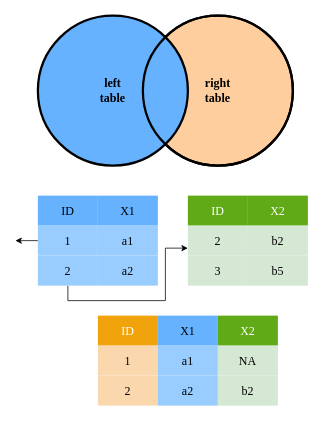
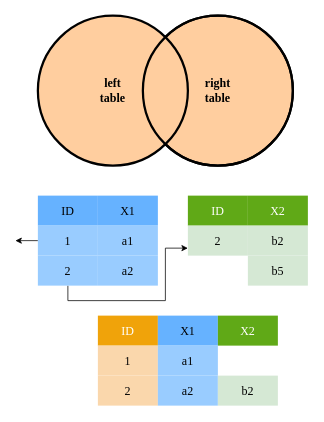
  <mxCell id="0" />
  <mxCell id="1" parent="0" />
  <mxCell id="2" value="&lt;font style=&quot;font-size: 16px&quot; face=&quot;Verdana&quot;&gt;&lt;b&gt;right&lt;br&gt;table&lt;/b&gt;&lt;/font&gt;" style="ellipse;whiteSpace=wrap;html=1;aspect=fixed;strokeWidth=3;shadow=0;fillColor=#ffce9f;" parent="1" vertex="1"><mxGeometry x="190" y="20" width="200" height="200" as="geometry" /></mxCell>
- <mxCell id="3" value="&lt;font style=&quot;font-size: 16px&quot; face=&quot;Verdana&quot;&gt;&lt;b&gt;left&lt;br&gt;table&lt;/b&gt;&lt;/font&gt;" style="ellipse;whiteSpace=wrap;html=1;aspect=fixed;strokeWidth=3;shadow=0;fillColor=#66b2ff;" parent="1" vertex="1"><mxGeometry x="50" y="20" width="200" height="200" as="geometry" /></mxCell>
+ <mxCell id="3" value="&lt;font style=&quot;font-size: 16px&quot; face=&quot;Verdana&quot;&gt;&lt;b&gt;left&lt;br&gt;table&lt;/b&gt;&lt;/font&gt;" style="ellipse;whiteSpace=wrap;html=1;aspect=fixed;strokeWidth=3;shadow=0;fillColor=#FFCE9F;" parent="1" vertex="1"><mxGeometry x="50" y="20" width="200" height="200" as="geometry" /></mxCell>
  <mxCell id="4" value="" style="ellipse;whiteSpace=wrap;html=1;aspect=fixed;strokeWidth=3;shadow=0;fillColor=none;" parent="1" vertex="1"><mxGeometry x="190" y="20" width="200" height="200" as="geometry" /></mxCell>
  <mxCell id="5" value="&lt;font face=&quot;Verdana&quot; style=&quot;font-size: 16px&quot;&gt;ID&lt;/font&gt;" style="rounded=0;whiteSpace=wrap;html=1;shadow=0;strokeWidth=3;fillColor=#66B2FF;strokeColor=none;" parent="1" vertex="1"><mxGeometry x="50" y="260" width="80" height="40" as="geometry" /></mxCell>
  <mxCell id="6" value="&lt;font face=&quot;Verdana&quot; style=&quot;font-size: 16px&quot;&gt;X1&lt;/font&gt;" style="rounded=0;whiteSpace=wrap;html=1;shadow=0;strokeWidth=3;fillColor=#66B2FF;strokeColor=none;" parent="1" vertex="1"><mxGeometry x="130" y="260" width="80" height="40" as="geometry" /></mxCell>
  <mxCell id="7" style="edgeStyle=orthogonalEdgeStyle;rounded=0;orthogonalLoop=1;jettySize=auto;html=1;exitX=0;exitY=0.5;exitDx=0;exitDy=0;" edge="1" parent="1" source="8"><mxGeometry relative="1" as="geometry"><mxPoint x="20" y="320" as="targetPoint" /></mxGeometry></mxCell>
  <mxCell id="8" value="&lt;font face=&quot;Verdana&quot; style=&quot;font-size: 16px&quot;&gt;1&lt;/font&gt;" style="rounded=0;whiteSpace=wrap;html=1;shadow=0;strokeWidth=3;fillColor=#99CCFF;strokeColor=none;" parent="1" vertex="1"><mxGeometry x="50" y="300" width="80" height="40" as="geometry" /></mxCell>
  <mxCell id="9" style="edgeStyle=orthogonalEdgeStyle;rounded=0;orthogonalLoop=1;jettySize=auto;html=1;exitX=0.5;exitY=1;exitDx=0;exitDy=0;entryX=0;entryY=0.75;entryDx=0;entryDy=0;" parent="1" source="10" target="15" edge="1"><mxGeometry relative="1" as="geometry"><Array as="points"><mxPoint x="90" y="400" /><mxPoint x="220" y="400" /><mxPoint x="220" y="330" /></Array></mxGeometry></mxCell>
  <mxCell id="10" value="&lt;font face=&quot;Verdana&quot; style=&quot;font-size: 16px&quot;&gt;2&lt;/font&gt;" style="rounded=0;whiteSpace=wrap;html=1;shadow=0;strokeWidth=3;fillColor=#99CCFF;strokeColor=none;" parent="1" vertex="1"><mxGeometry x="50" y="340" width="80" height="40" as="geometry" /></mxCell>
  <mxCell id="11" value="&lt;font face=&quot;Verdana&quot; style=&quot;font-size: 16px&quot;&gt;a1&lt;/font&gt;" style="rounded=0;whiteSpace=wrap;html=1;shadow=0;strokeWidth=3;fillColor=#99CCFF;strokeColor=none;" parent="1" vertex="1"><mxGeometry x="130" y="300" width="80" height="40" as="geometry" /></mxCell>
  <mxCell id="12" value="&lt;font face=&quot;Verdana&quot; style=&quot;font-size: 16px&quot;&gt;a2&lt;/font&gt;" style="rounded=0;whiteSpace=wrap;html=1;shadow=0;strokeWidth=3;fillColor=#99CCFF;strokeColor=none;" parent="1" vertex="1"><mxGeometry x="130" y="340" width="80" height="40" as="geometry" /></mxCell>
  <mxCell id="13" value="&lt;font face=&quot;Verdana&quot; style=&quot;font-size: 16px&quot;&gt;ID&lt;/font&gt;" style="rounded=0;whiteSpace=wrap;html=1;shadow=0;strokeWidth=3;fillColor=#60a917;fontColor=#ffffff;strokeColor=none;" parent="1" vertex="1"><mxGeometry x="250" y="260" width="80" height="40" as="geometry" /></mxCell>
  <mxCell id="14" value="&lt;font face=&quot;Verdana&quot; style=&quot;font-size: 16px&quot;&gt;X2&lt;/font&gt;" style="rounded=0;whiteSpace=wrap;html=1;shadow=0;strokeWidth=3;fillColor=#60a917;fontColor=#ffffff;strokeColor=none;" parent="1" vertex="1"><mxGeometry x="330" y="260" width="80" height="40" as="geometry" /></mxCell>
  <mxCell id="15" value="&lt;font face=&quot;Verdana&quot; style=&quot;font-size: 16px&quot;&gt;2&lt;/font&gt;" style="rounded=0;whiteSpace=wrap;html=1;shadow=0;strokeWidth=3;fillColor=#d5e8d4;strokeColor=none;" parent="1" vertex="1"><mxGeometry x="250" y="300" width="80" height="40" as="geometry" /></mxCell>
- <mxCell id="16" value="&lt;font face=&quot;Verdana&quot; style=&quot;font-size: 16px&quot;&gt;3&lt;/font&gt;" style="rounded=0;whiteSpace=wrap;html=1;shadow=0;strokeWidth=3;fillColor=#d5e8d4;strokeColor=none;" parent="1" vertex="1"><mxGeometry x="250" y="340" width="80" height="40" as="geometry" /></mxCell>
  <mxCell id="17" value="&lt;font face=&quot;Verdana&quot; style=&quot;font-size: 16px&quot;&gt;b2&lt;/font&gt;" style="rounded=0;whiteSpace=wrap;html=1;shadow=0;strokeWidth=3;fillColor=#d5e8d4;strokeColor=none;" parent="1" vertex="1"><mxGeometry x="330" y="300" width="80" height="40" as="geometry" /></mxCell>
  <mxCell id="18" value="&lt;font face=&quot;Verdana&quot; style=&quot;font-size: 16px&quot;&gt;b5&lt;/font&gt;" style="rounded=0;whiteSpace=wrap;html=1;shadow=0;strokeWidth=3;fillColor=#d5e8d4;strokeColor=none;" parent="1" vertex="1"><mxGeometry x="330" y="340" width="80" height="40" as="geometry" /></mxCell>
  <mxCell id="19" value="&lt;font face=&quot;Verdana&quot; style=&quot;font-size: 16px&quot;&gt;ID&lt;/font&gt;" style="rounded=0;whiteSpace=wrap;html=1;shadow=0;strokeWidth=3;fillColor=#f0a30a;fontColor=#ffffff;strokeColor=none;" parent="1" vertex="1"><mxGeometry x="130" y="420" width="80" height="40" as="geometry" /></mxCell>
  <mxCell id="20" value="&lt;font face=&quot;Verdana&quot; style=&quot;font-size: 16px&quot;&gt;1&lt;/font&gt;" style="rounded=0;whiteSpace=wrap;html=1;shadow=0;strokeWidth=3;fillColor=#fad7ac;strokeColor=none;" parent="1" vertex="1"><mxGeometry x="130" y="460" width="80" height="40" as="geometry" /></mxCell>
  <mxCell id="21" value="&lt;font face=&quot;Verdana&quot; style=&quot;font-size: 16px&quot;&gt;2&lt;/font&gt;" style="rounded=0;whiteSpace=wrap;html=1;shadow=0;strokeWidth=3;fillColor=#fad7ac;strokeColor=none;" parent="1" vertex="1"><mxGeometry x="130" y="500" width="80" height="40" as="geometry" /></mxCell>
  <mxCell id="22" value="&lt;font face=&quot;Verdana&quot; style=&quot;font-size: 16px&quot;&gt;X1&lt;/font&gt;" style="rounded=0;whiteSpace=wrap;html=1;shadow=0;strokeWidth=3;fillColor=#66B2FF;strokeColor=none;" parent="1" vertex="1"><mxGeometry x="210" y="420" width="80" height="40" as="geometry" /></mxCell>
  <mxCell id="23" value="&lt;font face=&quot;Verdana&quot; style=&quot;font-size: 16px&quot;&gt;a1&lt;/font&gt;" style="rounded=0;whiteSpace=wrap;html=1;shadow=0;strokeWidth=3;fillColor=#99CCFF;strokeColor=none;" parent="1" vertex="1"><mxGeometry x="210" y="460" width="80" height="40" as="geometry" /></mxCell>
  <mxCell id="24" value="&lt;font face=&quot;Verdana&quot; style=&quot;font-size: 16px&quot;&gt;a2&lt;/font&gt;" style="rounded=0;whiteSpace=wrap;html=1;shadow=0;strokeWidth=3;fillColor=#99CCFF;strokeColor=none;" parent="1" vertex="1"><mxGeometry x="210" y="500" width="80" height="40" as="geometry" /></mxCell>
  <mxCell id="25" value="&lt;font face=&quot;Verdana&quot; style=&quot;font-size: 16px&quot;&gt;X2&lt;/font&gt;" style="rounded=0;whiteSpace=wrap;html=1;shadow=0;strokeWidth=3;fillColor=#60a917;fontColor=#ffffff;strokeColor=none;" parent="1" vertex="1"><mxGeometry x="290" y="420" width="80" height="40" as="geometry" /></mxCell>
- <mxCell id="26" value="&lt;font face=&quot;Verdana&quot; style=&quot;font-size: 16px&quot;&gt;NA&lt;/font&gt;" style="rounded=0;whiteSpace=wrap;html=1;shadow=0;strokeWidth=3;fillColor=#d5e8d4;strokeColor=none;" parent="1" vertex="1"><mxGeometry x="290" y="460" width="80" height="40" as="geometry" /></mxCell>
  <mxCell id="27" value="&lt;font face=&quot;Verdana&quot; style=&quot;font-size: 16px&quot;&gt;b2&lt;/font&gt;" style="rounded=0;whiteSpace=wrap;html=1;shadow=0;strokeWidth=3;fillColor=#d5e8d4;strokeColor=none;" parent="1" vertex="1"><mxGeometry x="290" y="500" width="80" height="40" as="geometry" /></mxCell>
